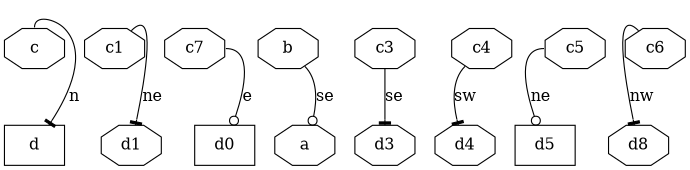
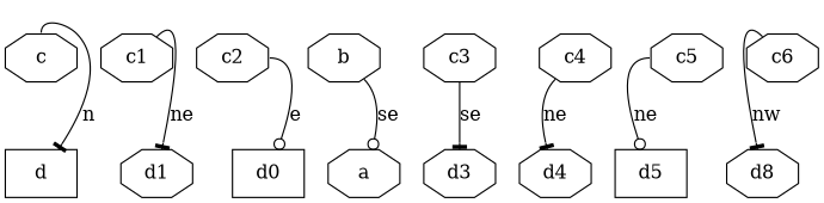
  digraph {
    node [shape=octagon]
    edge [arrowhead=tee]
    d [shape=box]
    c
    c1
    d1
    n5 [label=d0 shape=box]
-   c2 [label=c7]
+   c2
    b
    a
    c3
    d3
    c4
    d4
    d5 [shape=box]
    c5
    n15 [label=d8]
    c6
    c -> d [label=n tailport=n]
    c1 -> d1 [label=ne tailport=ne]
    c2 -> n5 [arrowhead=odot label=e tailport=e]
    b -> a [arrowhead=odot label=se tailport=se]
    c3 -> d3 [label=se tailport=s]
-   c4 -> d4 [label=sw tailport=sw]
+   c4 -> d4 [label=ne tailport=sw]
    c5 -> d5 [arrowhead=odot label=ne tailport=w]
    c6 -> n15 [label=nw tailport=nw]
  }
